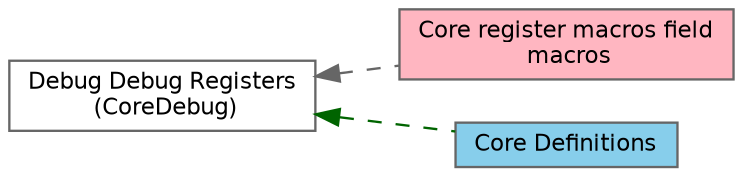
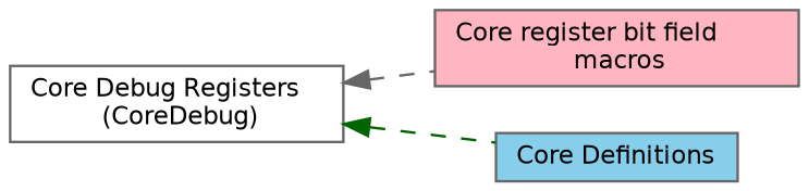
  digraph {
    rankdir=LR
    node [color=grey40 fontname=Helvetica fontsize=10 shape=box style=filled]
    edge [dir=back fontname=Helvetica fontsize=10 labelfontname=Helvetica labelfontsize=10 shape=plaintext style=dashed]
-   n1 [fillcolor=white height=0.2 label="Debug Debug Registers\l (CoreDebug)" width=0.4]
-   n2 [color=gray40 fillcolor=lightpink fontcolor=black height=0.2 label="Core register macros field\l macros" width=0.4]
+   n1 [fillcolor=white height=0.2 label="Core Debug Registers\l (CoreDebug)" width=0.4]
+   n2 [color=gray40 fillcolor=lightpink fontcolor=black height=0.2 label="Core register bit field\l macros" width=0.4]
    n3 [fillcolor=skyblue height=0.2 label="Core Definitions" width=0.4]
    n1 -> n2 [color=gray40]
    n1 -> n3 [color=darkgreen]
  }
